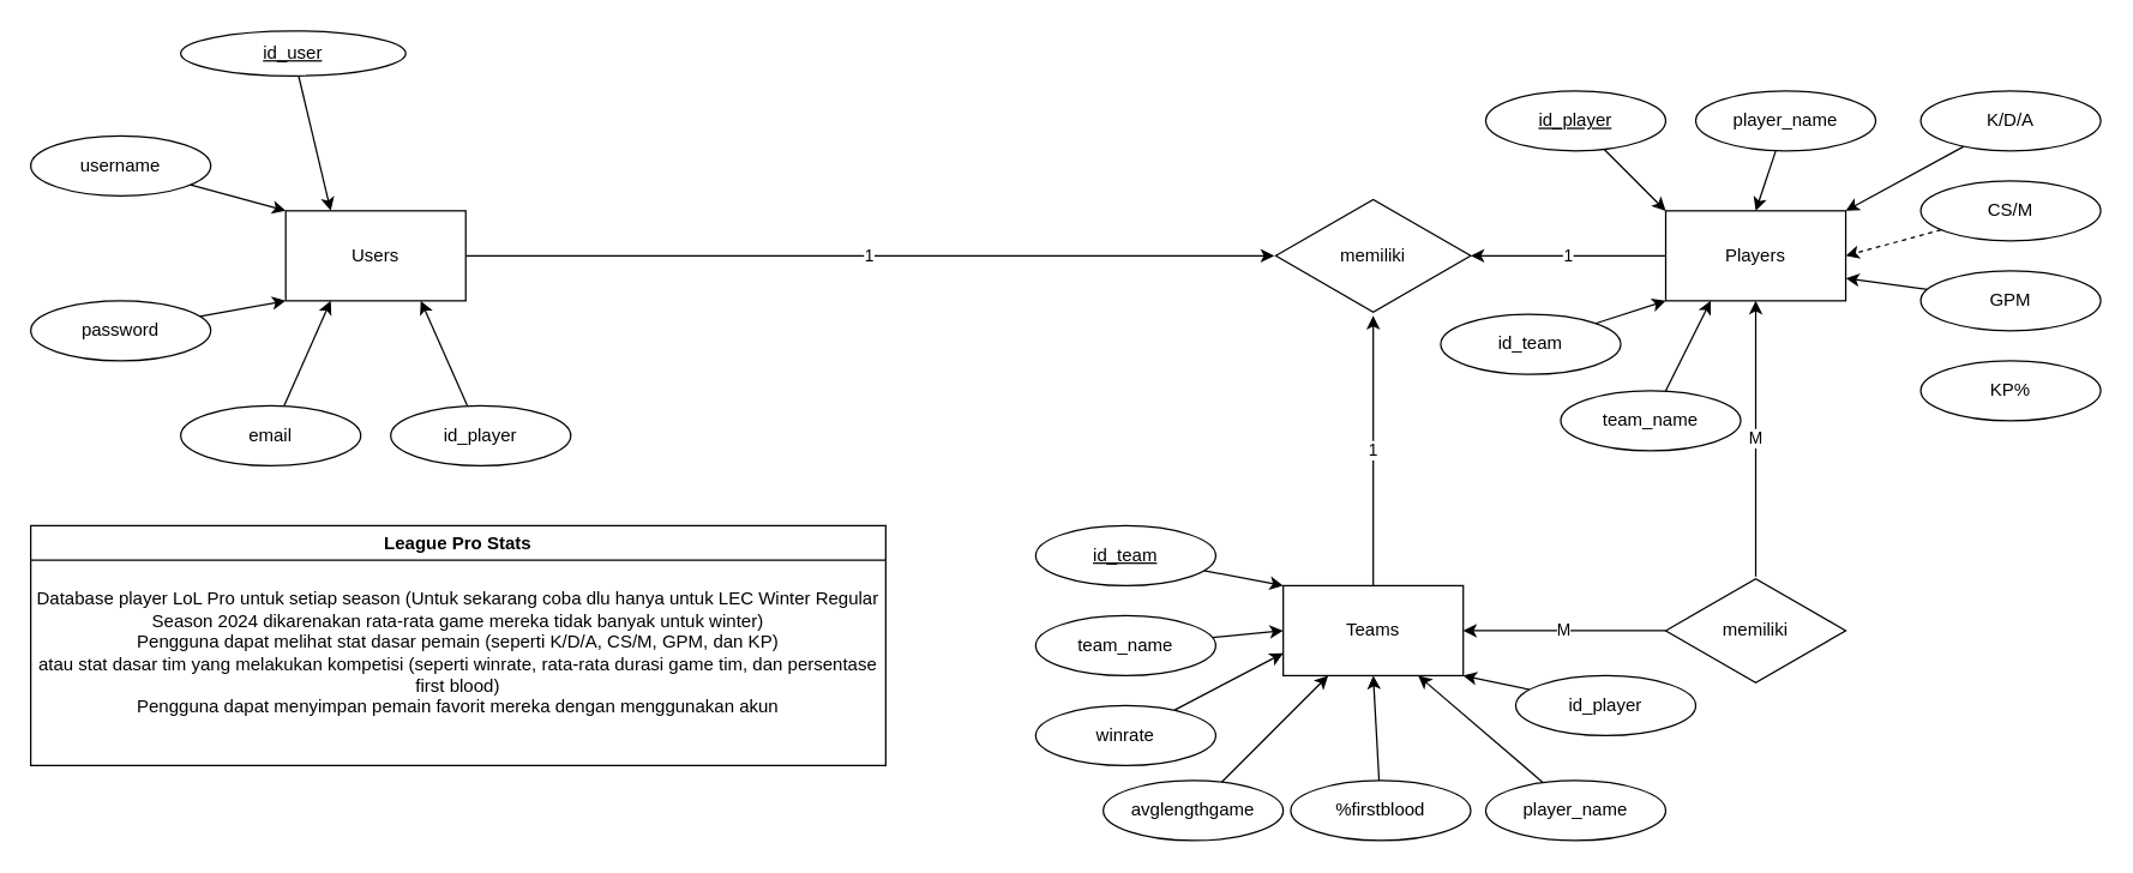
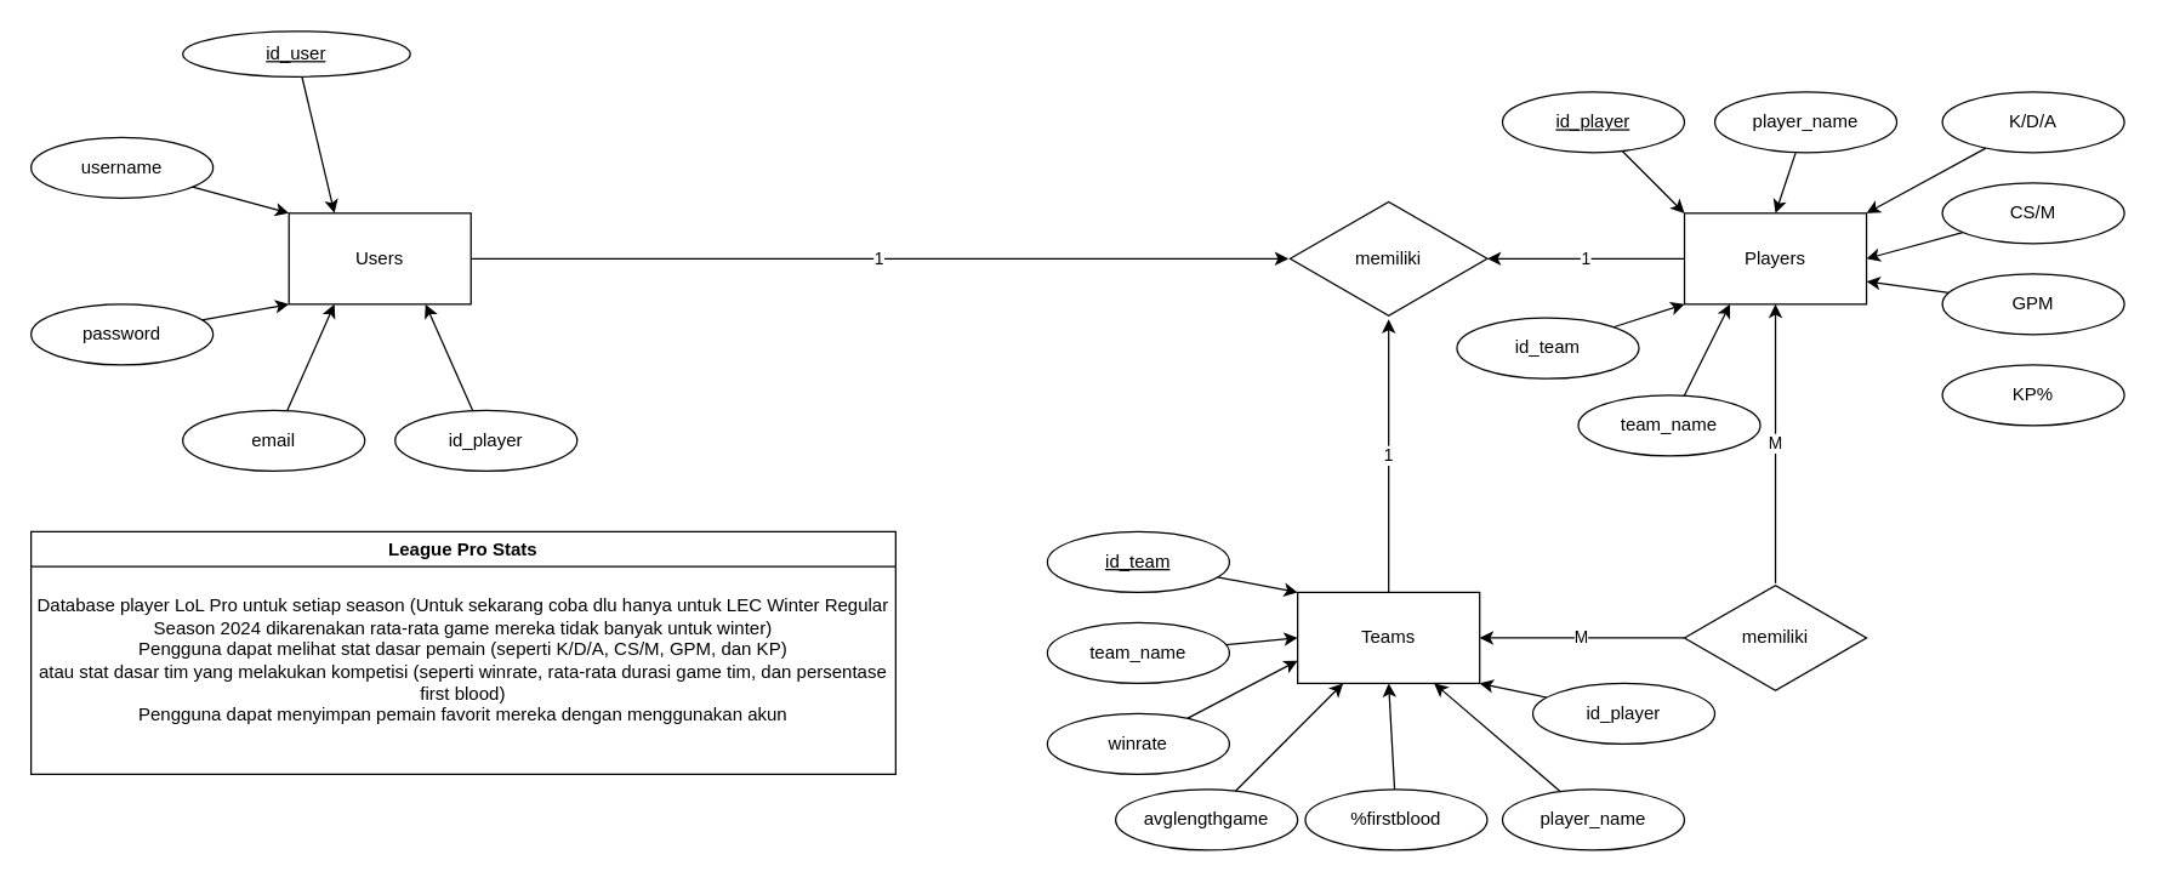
  <mxCell id="0" />
  <mxCell id="1" parent="0" />
  <mxCell id="2" value="1" style="edgeStyle=orthogonalEdgeStyle;rounded=0;orthogonalLoop=1;jettySize=auto;html=1;entryX=-0.008;entryY=0.5;entryDx=0;entryDy=0;entryPerimeter=0;" parent="1" source="3" target="18" edge="1"><mxGeometry relative="1" as="geometry"><mxPoint x="560" y="169" as="targetPoint" /></mxGeometry></mxCell>
  <mxCell id="3" value="Users" style="rounded=0;whiteSpace=wrap;html=1;" parent="1" vertex="1"><mxGeometry x="190" y="140" width="120" height="60" as="geometry" /></mxCell>
  <mxCell id="4" style="rounded=0;orthogonalLoop=1;jettySize=auto;html=1;entryX=0.25;entryY=0;entryDx=0;entryDy=0;" parent="1" source="5" target="3" edge="1"><mxGeometry relative="1" as="geometry" /></mxCell>
  <mxCell id="5" value="&lt;u&gt;id_user&lt;/u&gt;" style="ellipse;whiteSpace=wrap;html=1;" parent="1" vertex="1"><mxGeometry x="120" y="20" width="150" height="30" as="geometry" /></mxCell>
  <mxCell id="6" style="rounded=0;orthogonalLoop=1;jettySize=auto;html=1;entryX=0.25;entryY=1;entryDx=0;entryDy=0;" parent="1" source="7" target="3" edge="1"><mxGeometry relative="1" as="geometry" /></mxCell>
  <mxCell id="7" value="email" style="ellipse;whiteSpace=wrap;html=1;" parent="1" vertex="1"><mxGeometry x="120" y="270" width="120" height="40" as="geometry" /></mxCell>
  <mxCell id="8" style="rounded=0;orthogonalLoop=1;jettySize=auto;html=1;entryX=0;entryY=0;entryDx=0;entryDy=0;" parent="1" source="9" target="3" edge="1"><mxGeometry relative="1" as="geometry" /></mxCell>
  <mxCell id="9" value="username" style="ellipse;whiteSpace=wrap;html=1;" parent="1" vertex="1"><mxGeometry y="90" width="120" height="40" as="geometry" x="20" /></mxCell>
  <mxCell id="10" style="rounded=0;orthogonalLoop=1;jettySize=auto;html=1;entryX=0;entryY=1;entryDx=0;entryDy=0;" parent="1" source="11" target="3" edge="1"><mxGeometry relative="1" as="geometry" /></mxCell>
  <mxCell id="11" value="password" style="ellipse;whiteSpace=wrap;html=1;" parent="1" vertex="1"><mxGeometry y="200" width="120" height="40" as="geometry" x="20" /></mxCell>
  <mxCell id="12" value="1" style="edgeStyle=orthogonalEdgeStyle;rounded=0;orthogonalLoop=1;jettySize=auto;html=1;" parent="1" source="13" target="18" edge="1"><mxGeometry relative="1" as="geometry" /></mxCell>
  <mxCell id="13" value="Players" style="rounded=0;whiteSpace=wrap;html=1;" parent="1" vertex="1"><mxGeometry x="1110" y="140" width="120" height="60" as="geometry" /></mxCell>
  <mxCell id="14" style="rounded=0;orthogonalLoop=1;jettySize=auto;html=1;entryX=1;entryY=0;entryDx=0;entryDy=0;" parent="1" source="15" target="13" edge="1"><mxGeometry relative="1" as="geometry" /></mxCell>
  <mxCell id="15" value="K/D/A" style="ellipse;whiteSpace=wrap;html=1;" parent="1" vertex="1"><mxGeometry x="1280" y="60" width="120" height="40" as="geometry" /></mxCell>
  <mxCell id="16" style="rounded=0;orthogonalLoop=1;jettySize=auto;html=1;entryX=0.75;entryY=1;entryDx=0;entryDy=0;" edge="1" parent="1" source="17" target="3"><mxGeometry relative="1" as="geometry" /></mxCell>
  <mxCell id="17" value="id_player" style="ellipse;whiteSpace=wrap;html=1;" parent="1" vertex="1"><mxGeometry x="260" y="270" width="120" height="40" as="geometry" /></mxCell>
  <mxCell id="18" value="memiliki" style="html=1;whiteSpace=wrap;aspect=fixed;shape=isoRectangle;" parent="1" vertex="1"><mxGeometry x="850" y="131" width="130" height="78" as="geometry" /></mxCell>
  <mxCell id="19" style="rounded=0;orthogonalLoop=1;jettySize=auto;html=1;entryX=0;entryY=0;entryDx=0;entryDy=0;" parent="1" source="20" target="13" edge="1"><mxGeometry relative="1" as="geometry" /></mxCell>
  <mxCell id="20" value="&lt;u&gt;id_player&lt;/u&gt;" style="ellipse;whiteSpace=wrap;html=1;" parent="1" vertex="1"><mxGeometry x="990" y="60" width="120" height="40" as="geometry" /></mxCell>
  <mxCell id="21" style="rounded=0;orthogonalLoop=1;jettySize=auto;html=1;entryX=0.5;entryY=0;entryDx=0;entryDy=0;" parent="1" source="22" target="13" edge="1"><mxGeometry relative="1" as="geometry" /></mxCell>
  <mxCell id="22" value="player_name" style="ellipse;whiteSpace=wrap;html=1;" parent="1" vertex="1"><mxGeometry x="1130" y="60" width="120" height="40" as="geometry" /></mxCell>
  <mxCell id="23" value="Teams" style="rounded=0;whiteSpace=wrap;html=1;" parent="1" vertex="1"><mxGeometry x="855" y="390" width="120" height="60" as="geometry" /></mxCell>
  <mxCell id="24" value="&lt;div&gt;League Pro Stats&lt;/div&gt;" style="swimlane;whiteSpace=wrap;html=1;" parent="1" vertex="1"><mxGeometry y="350" width="570" height="160" as="geometry" x="20" /></mxCell>
  <mxCell id="25" value="&lt;div&gt;Database player LoL Pro untuk setiap season (Untuk sekarang coba dlu hanya untuk LEC Winter Regular Season 2024 dikarenakan rata-rata game mereka tidak banyak untuk winter)&lt;/div&gt;&lt;div&gt;Pengguna dapat melihat stat dasar pemain (seperti K/D/A, CS/M, GPM, dan KP)&lt;br&gt;atau stat dasar tim yang melakukan kompetisi (seperti winrate, rata-rata durasi game tim, dan persentase first blood)&lt;/div&gt;&lt;div&gt;Pengguna dapat menyimpan pemain favorit mereka dengan menggunakan akun&lt;br&gt;&lt;/div&gt;" style="text;html=1;align=center;verticalAlign=middle;whiteSpace=wrap;rounded=0;" parent="24" vertex="1"><mxGeometry y="20" width="570" height="130" as="geometry" /></mxCell>
- <mxCell id="26" style="rounded=0;orthogonalLoop=1;jettySize=auto;html=1;entryX=1;entryY=0.5;entryDx=0;entryDy=0;dashed=1;" parent="1" source="27" target="13" edge="1"><mxGeometry relative="1" as="geometry" /></mxCell>
+ <mxCell id="26" style="rounded=0;orthogonalLoop=1;jettySize=auto;html=1;entryX=1;entryY=0.5;entryDx=0;entryDy=0;" parent="1" source="27" target="13" edge="1"><mxGeometry relative="1" as="geometry" /></mxCell>
  <mxCell id="27" value="CS/M" style="ellipse;whiteSpace=wrap;html=1;" parent="1" vertex="1"><mxGeometry x="1280" y="120" width="120" height="40" as="geometry" /></mxCell>
  <mxCell id="28" style="rounded=0;orthogonalLoop=1;jettySize=auto;html=1;entryX=1;entryY=0.75;entryDx=0;entryDy=0;" parent="1" source="29" target="13" edge="1"><mxGeometry relative="1" as="geometry" /></mxCell>
  <mxCell id="29" value="GPM" style="ellipse;whiteSpace=wrap;html=1;" parent="1" vertex="1"><mxGeometry x="1280" y="180" width="120" height="40" as="geometry" /></mxCell>
  <mxCell id="30" value="KP%" style="ellipse;whiteSpace=wrap;html=1;" parent="1" vertex="1"><mxGeometry x="1280" y="240" width="120" height="40" as="geometry" /></mxCell>
  <mxCell id="31" value="1" style="edgeStyle=orthogonalEdgeStyle;rounded=0;orthogonalLoop=1;jettySize=auto;html=1;entryX=0.5;entryY=1.013;entryDx=0;entryDy=0;entryPerimeter=0;" parent="1" source="23" target="18" edge="1"><mxGeometry relative="1" as="geometry" /></mxCell>
  <mxCell id="32" style="rounded=0;orthogonalLoop=1;jettySize=auto;html=1;entryX=0;entryY=1;entryDx=0;entryDy=0;" parent="1" source="33" target="13" edge="1"><mxGeometry relative="1" as="geometry" /></mxCell>
  <mxCell id="33" value="id_team" style="ellipse;whiteSpace=wrap;html=1;" parent="1" vertex="1"><mxGeometry x="960" y="209" width="120" height="40" as="geometry" /></mxCell>
  <mxCell id="34" value="M" style="edgeStyle=orthogonalEdgeStyle;rounded=0;orthogonalLoop=1;jettySize=auto;html=1;entryX=1;entryY=0.5;entryDx=0;entryDy=0;" parent="1" source="36" target="23" edge="1"><mxGeometry relative="1" as="geometry" /></mxCell>
  <mxCell id="35" value="M" style="edgeStyle=orthogonalEdgeStyle;rounded=0;orthogonalLoop=1;jettySize=auto;html=1;" parent="1" source="36" target="13" edge="1"><mxGeometry relative="1" as="geometry" /></mxCell>
  <mxCell id="36" value="memiliki" style="html=1;whiteSpace=wrap;aspect=fixed;shape=isoRectangle;" parent="1" vertex="1"><mxGeometry x="1110" y="384" width="120" height="72" as="geometry" /></mxCell>
  <mxCell id="37" style="rounded=0;orthogonalLoop=1;jettySize=auto;html=1;entryX=0.25;entryY=1;entryDx=0;entryDy=0;" parent="1" source="38" target="13" edge="1"><mxGeometry relative="1" as="geometry" /></mxCell>
  <mxCell id="38" value="team_name" style="ellipse;whiteSpace=wrap;html=1;" parent="1" vertex="1"><mxGeometry x="1040" y="260" width="120" height="40" as="geometry" /></mxCell>
  <mxCell id="39" style="rounded=0;orthogonalLoop=1;jettySize=auto;html=1;entryX=0;entryY=0;entryDx=0;entryDy=0;" parent="1" source="40" target="23" edge="1"><mxGeometry relative="1" as="geometry" /></mxCell>
  <mxCell id="40" value="&lt;u&gt;id_team&lt;/u&gt;" style="ellipse;whiteSpace=wrap;html=1;" parent="1" vertex="1"><mxGeometry x="690" y="350" width="120" height="40" as="geometry" /></mxCell>
  <mxCell id="41" style="rounded=0;orthogonalLoop=1;jettySize=auto;html=1;entryX=0;entryY=0.5;entryDx=0;entryDy=0;" parent="1" source="42" target="23" edge="1"><mxGeometry relative="1" as="geometry" /></mxCell>
  <mxCell id="42" value="team_name" style="ellipse;whiteSpace=wrap;html=1;" parent="1" vertex="1"><mxGeometry x="690" y="410" width="120" height="40" as="geometry" /></mxCell>
  <mxCell id="43" style="edgeStyle=orthogonalEdgeStyle;rounded=0;orthogonalLoop=1;jettySize=auto;html=1;exitX=0.5;exitY=1;exitDx=0;exitDy=0;" parent="1" source="42" target="42" edge="1"><mxGeometry relative="1" as="geometry" /></mxCell>
  <mxCell id="44" style="rounded=0;orthogonalLoop=1;jettySize=auto;html=1;entryX=0;entryY=0.75;entryDx=0;entryDy=0;" parent="1" source="45" target="23" edge="1"><mxGeometry relative="1" as="geometry" /></mxCell>
  <mxCell id="45" value="winrate" style="ellipse;whiteSpace=wrap;html=1;" parent="1" vertex="1"><mxGeometry x="690" y="470" width="120" height="40" as="geometry" /></mxCell>
  <mxCell id="46" style="rounded=0;orthogonalLoop=1;jettySize=auto;html=1;entryX=0.25;entryY=1;entryDx=0;entryDy=0;" parent="1" source="47" target="23" edge="1"><mxGeometry relative="1" as="geometry" /></mxCell>
  <mxCell id="47" value="avglengthgame" style="ellipse;whiteSpace=wrap;html=1;" parent="1" vertex="1"><mxGeometry x="735" y="520" width="120" height="40" as="geometry" /></mxCell>
  <mxCell id="48" style="rounded=0;orthogonalLoop=1;jettySize=auto;html=1;entryX=0.5;entryY=1;entryDx=0;entryDy=0;" parent="1" source="49" target="23" edge="1"><mxGeometry relative="1" as="geometry" /></mxCell>
  <mxCell id="49" value="%firstblood" style="ellipse;whiteSpace=wrap;html=1;" parent="1" vertex="1"><mxGeometry x="860" y="520" width="120" height="40" as="geometry" /></mxCell>
  <mxCell id="50" style="rounded=0;orthogonalLoop=1;jettySize=auto;html=1;entryX=0.75;entryY=1;entryDx=0;entryDy=0;" parent="1" source="51" target="23" edge="1"><mxGeometry relative="1" as="geometry" /></mxCell>
  <mxCell id="51" value="player_name" style="ellipse;whiteSpace=wrap;html=1;" parent="1" vertex="1"><mxGeometry x="990" y="520" width="120" height="40" as="geometry" /></mxCell>
  <mxCell id="52" style="rounded=0;orthogonalLoop=1;jettySize=auto;html=1;entryX=1;entryY=1;entryDx=0;entryDy=0;" parent="1" source="53" target="23" edge="1"><mxGeometry relative="1" as="geometry" /></mxCell>
  <mxCell id="53" value="id_player" style="ellipse;whiteSpace=wrap;html=1;" parent="1" vertex="1"><mxGeometry x="1010" y="450" width="120" height="40" as="geometry" /></mxCell>
